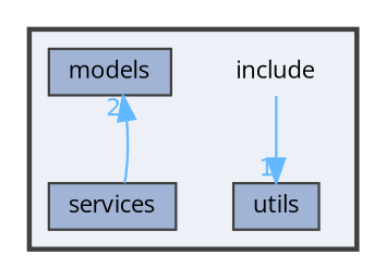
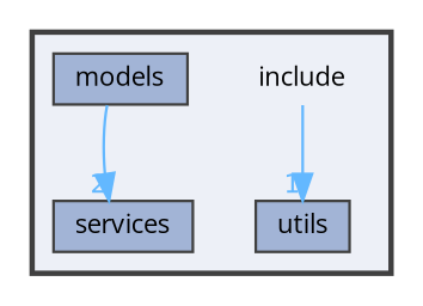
  digraph {
    compound=true
    fontname="Open Sans"
    node [fontname="Open Sans" fontsize=10 shape=box color=grey25 fillcolor="#a2b4d6" style=filled]
    edge [color=steelblue1 fontcolor=steelblue1 fontname="Open Sans" fontsize=10 labeldistance=1.5 labelfontname=Helvetica labelfontsize=10]
    n1 [height=0.2 label=include shape=plaintext width=0.4 color="" fillcolor="" style=""]
    n2 [height=0.2 label=models width=0.4]
    n3 [height=0.2 label=services width=0.4]
    n4 [height=0.2 label=utils width=0.4]
    subgraph cluster_1 {
      bgcolor="#edf0f7"
      fontsize=10
      pencolor=grey25
      style="filled,bold"
      n1
      n2
      n3
      n4
    }
    n1 -> n4 [headlabel=1]
-   n3 -> n2 [headlabel=2]
+   n2 -> n3 [headlabel=2]
  }
